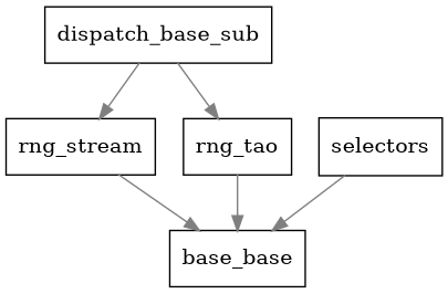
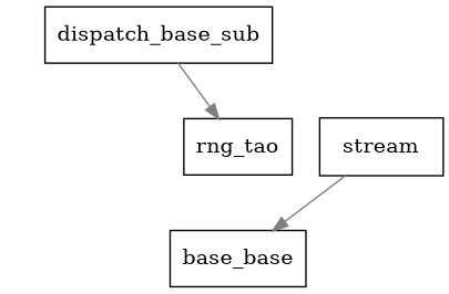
  digraph {
    concentrate=true
    splines=true
    node [fillcolor=white shape=record style=filled]
    edge [color=gray50]
    n1 [label=dispatch_base_sub]
-   rng_stream
    rng_tao
    n4 [label=base_base]
-   selectors
-   n1 -> rng_stream
+   selectors [label=stream]
    n1 -> rng_tao
-   rng_stream -> n4
-   rng_tao -> n4
    selectors -> n4
  }
